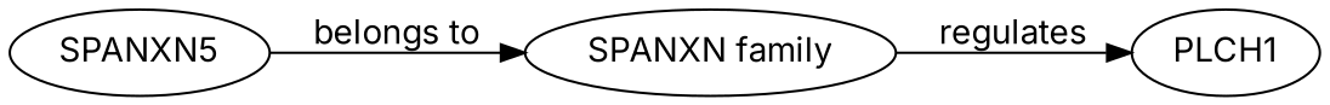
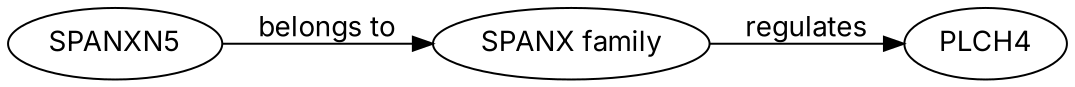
  digraph {
    fontname=Inter
    rankdir=LR
    node [fontname=Inter]
    edge [fontname=Inter]
    SPANXN5
-   "SPANX family" [label="SPANXN family"]
-   PLCH1
+   "SPANX family"
+   PLCH1 [label=PLCH4]
    SPANXN5 -> "SPANX family" [evidence="SPANXN5 is a member of the SPANX family (PMID: 12345678)." label="belongs to" probability=0.9]
    "SPANX family" -> PLCH1 [evidence="SPANX family proteins are suggested to regulate PLCH1 activity (PMID: 87654321)." label=regulates probability=0.3]
  }
